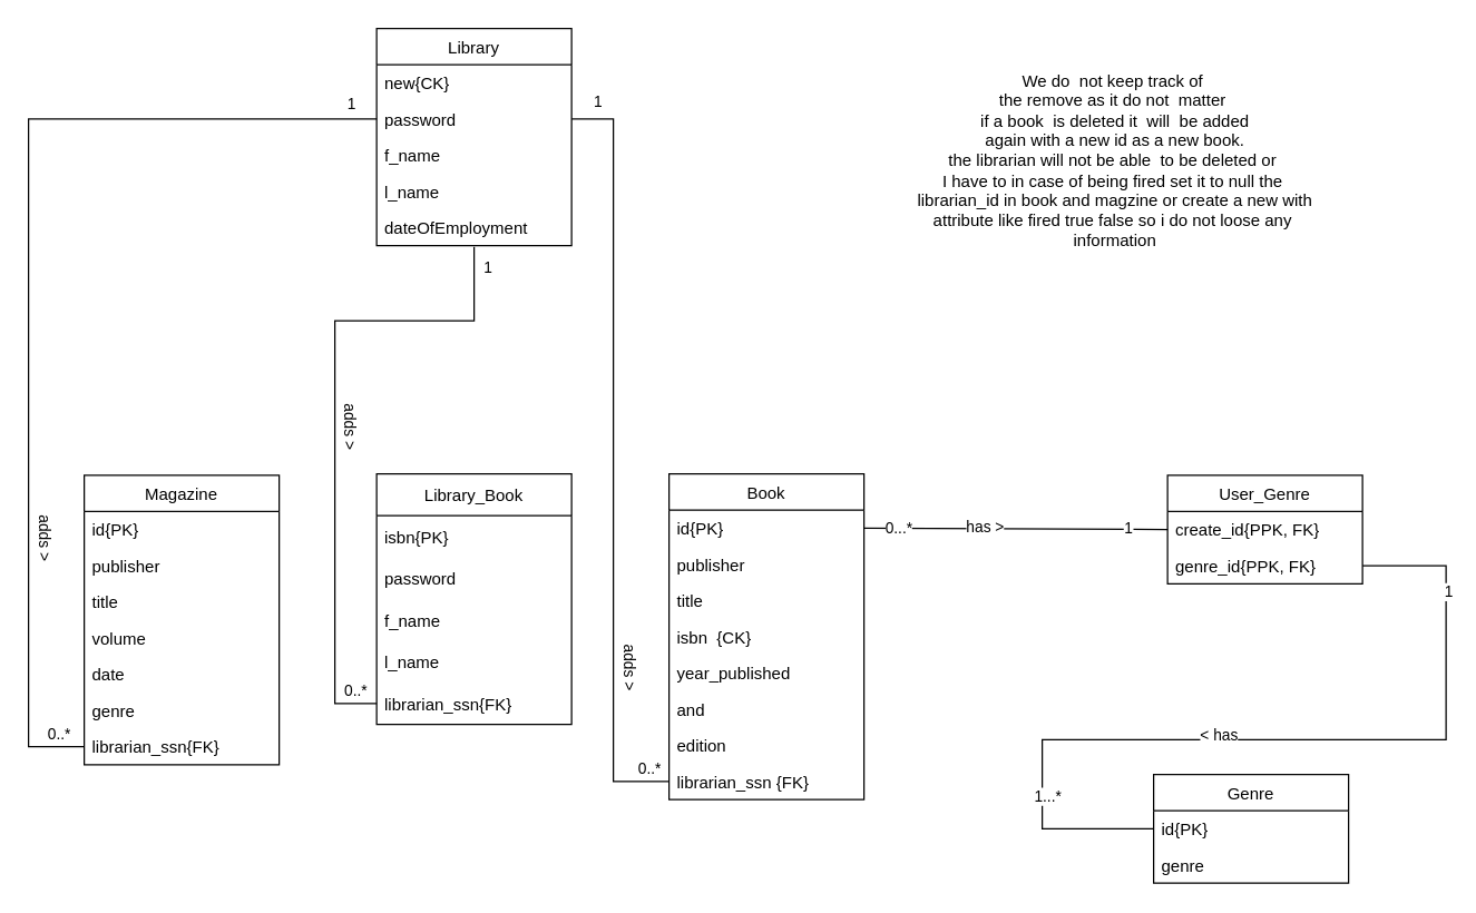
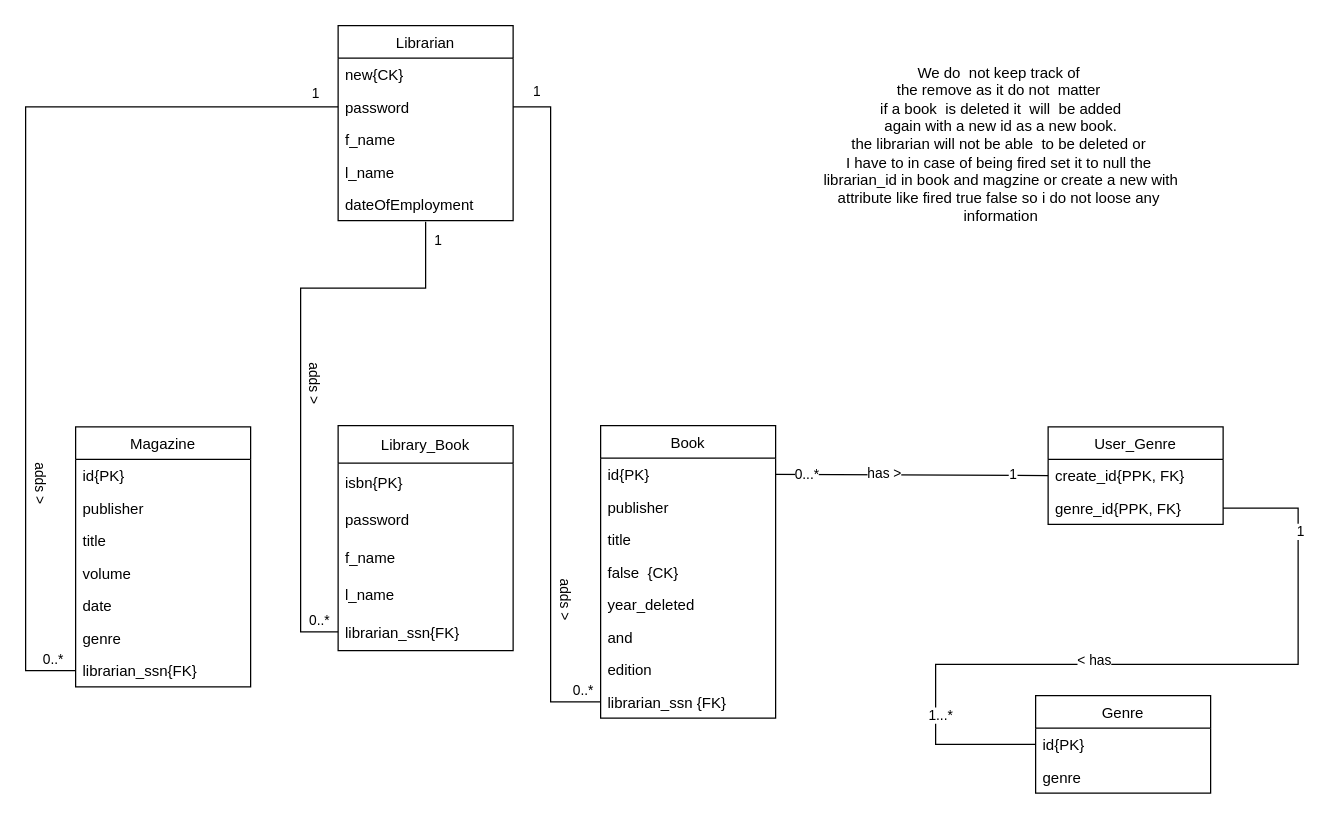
  <mxCell id="0" />
  <mxCell id="1" parent="0" />
- <mxCell id="2" value="Library" style="swimlane;fontStyle=0;childLayout=stackLayout;horizontal=1;startSize=26;fillColor=none;horizontalStack=0;resizeParent=1;resizeParentMax=0;resizeLast=0;collapsible=1;marginBottom=0;" parent="1" vertex="1"><mxGeometry x="270" y="20" width="140" height="156" as="geometry" /></mxCell>
+ <mxCell id="2" value="Librarian" style="swimlane;fontStyle=0;childLayout=stackLayout;horizontal=1;startSize=26;fillColor=none;horizontalStack=0;resizeParent=1;resizeParentMax=0;resizeLast=0;collapsible=1;marginBottom=0;" parent="1" vertex="1"><mxGeometry x="270" y="20" width="140" height="156" as="geometry" /></mxCell>
  <mxCell id="3" value="new{CK}" style="text;strokeColor=none;fillColor=none;align=left;verticalAlign=top;spacingLeft=4;spacingRight=4;overflow=hidden;rotatable=0;points=[[0,0.5],[1,0.5]];portConstraint=eastwest;" parent="2" vertex="1"><mxGeometry y="26" width="140" height="26" as="geometry" /></mxCell>
  <mxCell id="4" value="password" style="text;strokeColor=none;fillColor=none;align=left;verticalAlign=top;spacingLeft=4;spacingRight=4;overflow=hidden;rotatable=0;points=[[0,0.5],[1,0.5]];portConstraint=eastwest;" parent="2" vertex="1"><mxGeometry y="52" width="140" height="26" as="geometry" /></mxCell>
  <mxCell id="5" value="f_name" style="text;strokeColor=none;fillColor=none;align=left;verticalAlign=top;spacingLeft=4;spacingRight=4;overflow=hidden;rotatable=0;points=[[0,0.5],[1,0.5]];portConstraint=eastwest;" parent="2" vertex="1"><mxGeometry y="78" width="140" height="26" as="geometry" /></mxCell>
  <mxCell id="6" value="l_name" style="text;strokeColor=none;fillColor=none;align=left;verticalAlign=top;spacingLeft=4;spacingRight=4;overflow=hidden;rotatable=0;points=[[0,0.5],[1,0.5]];portConstraint=eastwest;" parent="2" vertex="1"><mxGeometry y="104" width="140" height="26" as="geometry" /></mxCell>
  <mxCell id="7" value="dateOfEmployment" style="text;strokeColor=none;fillColor=none;align=left;verticalAlign=top;spacingLeft=4;spacingRight=4;overflow=hidden;rotatable=0;points=[[0,0.5],[1,0.5]];portConstraint=eastwest;" parent="2" vertex="1"><mxGeometry y="130" width="140" height="26" as="geometry" /></mxCell>
  <mxCell id="8" style="edgeStyle=orthogonalEdgeStyle;rounded=0;orthogonalLoop=1;jettySize=auto;html=1;exitX=0;exitY=0.5;exitDx=0;exitDy=0;entryX=0;entryY=0.5;entryDx=0;entryDy=0;endArrow=none;endFill=0;" parent="1" source="19" target="4" edge="1"><mxGeometry relative="1" as="geometry"><Array as="points"><mxPoint x="20" y="536" /><mxPoint x="20" y="85" /></Array></mxGeometry></mxCell>
  <mxCell id="9" value="1" style="edgeLabel;html=1;align=center;verticalAlign=middle;resizable=0;points=[];" parent="8" vertex="1" connectable="0"><mxGeometry x="0.95" y="-1" relative="1" as="geometry"><mxPoint y="-13" as="offset" /></mxGeometry></mxCell>
  <mxCell id="10" value="0..*" style="edgeLabel;html=1;align=center;verticalAlign=middle;resizable=0;points=[];" parent="8" vertex="1" connectable="0"><mxGeometry x="-0.96" y="-1" relative="1" as="geometry"><mxPoint x="-4" y="-9" as="offset" /></mxGeometry></mxCell>
  <mxCell id="11" value="adds &amp;gt;" style="edgeLabel;html=1;align=center;verticalAlign=middle;resizable=0;points=[];rotation=90;" parent="8" vertex="1" connectable="0"><mxGeometry x="-0.379" y="-2" relative="1" as="geometry"><mxPoint x="11" y="39" as="offset" /></mxGeometry></mxCell>
  <mxCell id="12" value="Magazine" style="swimlane;fontStyle=0;childLayout=stackLayout;horizontal=1;startSize=26;fillColor=none;horizontalStack=0;resizeParent=1;resizeParentMax=0;resizeLast=0;collapsible=1;marginBottom=0;" parent="1" vertex="1"><mxGeometry x="60" y="341" width="140" height="208" as="geometry" /></mxCell>
  <mxCell id="13" value="id{PK}" style="text;strokeColor=none;fillColor=none;align=left;verticalAlign=top;spacingLeft=4;spacingRight=4;overflow=hidden;rotatable=0;points=[[0,0.5],[1,0.5]];portConstraint=eastwest;" parent="12" vertex="1"><mxGeometry y="26" width="140" height="26" as="geometry" /></mxCell>
  <mxCell id="14" value="publisher" style="text;strokeColor=none;fillColor=none;align=left;verticalAlign=top;spacingLeft=4;spacingRight=4;overflow=hidden;rotatable=0;points=[[0,0.5],[1,0.5]];portConstraint=eastwest;" parent="12" vertex="1"><mxGeometry y="52" width="140" height="26" as="geometry" /></mxCell>
  <mxCell id="15" value="title" style="text;strokeColor=none;fillColor=none;align=left;verticalAlign=top;spacingLeft=4;spacingRight=4;overflow=hidden;rotatable=0;points=[[0,0.5],[1,0.5]];portConstraint=eastwest;" parent="12" vertex="1"><mxGeometry y="78" width="140" height="26" as="geometry" /></mxCell>
  <mxCell id="16" value="volume" style="text;strokeColor=none;fillColor=none;align=left;verticalAlign=top;spacingLeft=4;spacingRight=4;overflow=hidden;rotatable=0;points=[[0,0.5],[1,0.5]];portConstraint=eastwest;" parent="12" vertex="1"><mxGeometry y="104" width="140" height="26" as="geometry" /></mxCell>
  <mxCell id="17" value="date" style="text;strokeColor=none;fillColor=none;align=left;verticalAlign=top;spacingLeft=4;spacingRight=4;overflow=hidden;rotatable=0;points=[[0,0.5],[1,0.5]];portConstraint=eastwest;" parent="12" vertex="1"><mxGeometry y="130" width="140" height="26" as="geometry" /></mxCell>
  <mxCell id="18" value="genre" style="text;strokeColor=none;fillColor=none;align=left;verticalAlign=top;spacingLeft=4;spacingRight=4;overflow=hidden;rotatable=0;points=[[0,0.5],[1,0.5]];portConstraint=eastwest;" parent="12" vertex="1"><mxGeometry y="156" width="140" height="26" as="geometry" /></mxCell>
  <mxCell id="19" value="librarian_ssn{FK}" style="text;strokeColor=none;fillColor=none;align=left;verticalAlign=top;spacingLeft=4;spacingRight=4;overflow=hidden;rotatable=0;points=[[0,0.5],[1,0.5]];portConstraint=eastwest;" parent="12" vertex="1"><mxGeometry y="182" width="140" height="26" as="geometry" /></mxCell>
  <mxCell id="20" style="edgeStyle=orthogonalEdgeStyle;rounded=0;orthogonalLoop=1;jettySize=auto;html=1;entryX=1;entryY=0.5;entryDx=0;entryDy=0;endArrow=none;endFill=0;exitX=0;exitY=0.5;exitDx=0;exitDy=0;" parent="1" source="32" target="4" edge="1"><mxGeometry relative="1" as="geometry"><Array as="points"><mxPoint x="440" y="561" /><mxPoint x="440" y="85" /></Array></mxGeometry></mxCell>
  <mxCell id="21" value="1" style="edgeLabel;html=1;align=center;verticalAlign=middle;resizable=0;points=[];" parent="20" vertex="1" connectable="0"><mxGeometry x="0.919" y="-1" relative="1" as="geometry"><mxPoint x="-4" y="-12" as="offset" /></mxGeometry></mxCell>
  <mxCell id="22" value="0..*" style="edgeLabel;html=1;align=center;verticalAlign=middle;resizable=0;points=[];" parent="20" vertex="1" connectable="0"><mxGeometry x="-0.919" y="1" relative="1" as="geometry"><mxPoint x="7" y="-11" as="offset" /></mxGeometry></mxCell>
  <mxCell id="23" value="adds &amp;gt;" style="edgeLabel;html=1;align=center;verticalAlign=middle;resizable=0;points=[];rotation=90;" parent="20" vertex="1" connectable="0"><mxGeometry x="-0.549" relative="1" as="geometry"><mxPoint x="13" as="offset" /></mxGeometry></mxCell>
  <mxCell id="24" value="Book" style="swimlane;fontStyle=0;childLayout=stackLayout;horizontal=1;startSize=26;fillColor=none;horizontalStack=0;resizeParent=1;resizeParentMax=0;resizeLast=0;collapsible=1;marginBottom=0;" parent="1" vertex="1"><mxGeometry x="480" y="340" width="140" height="234" as="geometry" /></mxCell>
  <mxCell id="25" value="id{PK}" style="text;strokeColor=none;fillColor=none;align=left;verticalAlign=top;spacingLeft=4;spacingRight=4;overflow=hidden;rotatable=0;points=[[0,0.5],[1,0.5]];portConstraint=eastwest;" parent="24" vertex="1"><mxGeometry y="26" width="140" height="26" as="geometry" /></mxCell>
  <mxCell id="26" value="publisher" style="text;strokeColor=none;fillColor=none;align=left;verticalAlign=top;spacingLeft=4;spacingRight=4;overflow=hidden;rotatable=0;points=[[0,0.5],[1,0.5]];portConstraint=eastwest;" parent="24" vertex="1"><mxGeometry y="52" width="140" height="26" as="geometry" /></mxCell>
  <mxCell id="27" value="title" style="text;strokeColor=none;fillColor=none;align=left;verticalAlign=top;spacingLeft=4;spacingRight=4;overflow=hidden;rotatable=0;points=[[0,0.5],[1,0.5]];portConstraint=eastwest;" parent="24" vertex="1"><mxGeometry y="78" width="140" height="26" as="geometry" /></mxCell>
- <mxCell id="28" value="isbn  {CK}" style="text;strokeColor=none;fillColor=none;align=left;verticalAlign=top;spacingLeft=4;spacingRight=4;overflow=hidden;rotatable=0;points=[[0,0.5],[1,0.5]];portConstraint=eastwest;" parent="24" vertex="1"><mxGeometry y="104" width="140" height="26" as="geometry" /></mxCell>
- <mxCell id="29" value="year_published" style="text;strokeColor=none;fillColor=none;align=left;verticalAlign=top;spacingLeft=4;spacingRight=4;overflow=hidden;rotatable=0;points=[[0,0.5],[1,0.5]];portConstraint=eastwest;" parent="24" vertex="1"><mxGeometry y="130" width="140" height="26" as="geometry" /></mxCell>
+ <mxCell id="28" value="false  {CK}" style="text;strokeColor=none;fillColor=none;align=left;verticalAlign=top;spacingLeft=4;spacingRight=4;overflow=hidden;rotatable=0;points=[[0,0.5],[1,0.5]];portConstraint=eastwest;" parent="24" vertex="1"><mxGeometry y="104" width="140" height="26" as="geometry" /></mxCell>
+ <mxCell id="29" value="year_deleted" style="text;strokeColor=none;fillColor=none;align=left;verticalAlign=top;spacingLeft=4;spacingRight=4;overflow=hidden;rotatable=0;points=[[0,0.5],[1,0.5]];portConstraint=eastwest;" parent="24" vertex="1"><mxGeometry y="130" width="140" height="26" as="geometry" /></mxCell>
  <mxCell id="30" value="and" style="text;strokeColor=none;fillColor=none;align=left;verticalAlign=top;spacingLeft=4;spacingRight=4;overflow=hidden;rotatable=0;points=[[0,0.5],[1,0.5]];portConstraint=eastwest;" parent="24" vertex="1"><mxGeometry y="156" width="140" height="26" as="geometry" /></mxCell>
  <mxCell id="31" value="edition" style="text;strokeColor=none;fillColor=none;align=left;verticalAlign=top;spacingLeft=4;spacingRight=4;overflow=hidden;rotatable=0;points=[[0,0.5],[1,0.5]];portConstraint=eastwest;" parent="24" vertex="1"><mxGeometry y="182" width="140" height="26" as="geometry" /></mxCell>
  <mxCell id="32" value="librarian_ssn {FK}" style="text;strokeColor=none;fillColor=none;align=left;verticalAlign=top;spacingLeft=4;spacingRight=4;overflow=hidden;rotatable=0;points=[[0,0.5],[1,0.5]];portConstraint=eastwest;" parent="24" vertex="1"><mxGeometry y="208" width="140" height="26" as="geometry" /></mxCell>
  <mxCell id="33" value="Genre" style="swimlane;fontStyle=0;childLayout=stackLayout;horizontal=1;startSize=26;fillColor=none;horizontalStack=0;resizeParent=1;resizeParentMax=0;resizeLast=0;collapsible=1;marginBottom=0;" parent="1" vertex="1"><mxGeometry x="828" y="556" width="140" height="78" as="geometry" /></mxCell>
  <mxCell id="34" value="id{PK}" style="text;strokeColor=none;fillColor=none;align=left;verticalAlign=top;spacingLeft=4;spacingRight=4;overflow=hidden;rotatable=0;points=[[0,0.5],[1,0.5]];portConstraint=eastwest;" parent="33" vertex="1"><mxGeometry y="26" width="140" height="26" as="geometry" /></mxCell>
  <mxCell id="35" value="genre" style="text;strokeColor=none;fillColor=none;align=left;verticalAlign=top;spacingLeft=4;spacingRight=4;overflow=hidden;rotatable=0;points=[[0,0.5],[1,0.5]];portConstraint=eastwest;" parent="33" vertex="1"><mxGeometry y="52" width="140" height="26" as="geometry" /></mxCell>
  <mxCell id="36" value="We do&amp;nbsp; not keep track of&amp;nbsp;&lt;br&gt;the remove as it do not&amp;nbsp; matter&amp;nbsp;&lt;br&gt;if a book&amp;nbsp; is deleted it&amp;nbsp; will&amp;nbsp; be added&lt;br&gt;again with a new id as a new book.&lt;br&gt;the librarian will not be able&amp;nbsp; to be deleted or&amp;nbsp;&lt;br&gt;I have to in case of being fired set it to null the&amp;nbsp;&lt;br&gt;librarian_id in book and magzine or create a new with&lt;br&gt;attribute like fired true false so i do not loose any&amp;nbsp;&lt;br&gt;information" style="text;html=1;align=center;verticalAlign=middle;resizable=0;points=[];autosize=1;strokeColor=none;fillColor=none;" parent="1" vertex="1"><mxGeometry x="650" y="50" width="300" height="130" as="geometry" /></mxCell>
  <mxCell id="37" value="User_Genre" style="swimlane;fontStyle=0;childLayout=stackLayout;horizontal=1;startSize=26;fillColor=none;horizontalStack=0;resizeParent=1;resizeParentMax=0;resizeLast=0;collapsible=1;marginBottom=0;" parent="1" vertex="1"><mxGeometry x="838" y="341" width="140" height="78" as="geometry" /></mxCell>
  <mxCell id="38" value="create_id{PPK, FK}" style="text;strokeColor=none;fillColor=none;align=left;verticalAlign=top;spacingLeft=4;spacingRight=4;overflow=hidden;rotatable=0;points=[[0,0.5],[1,0.5]];portConstraint=eastwest;" parent="37" vertex="1"><mxGeometry y="26" width="140" height="26" as="geometry" /></mxCell>
  <mxCell id="39" value="genre_id{PPK, FK}" style="text;strokeColor=none;fillColor=none;align=left;verticalAlign=top;spacingLeft=4;spacingRight=4;overflow=hidden;rotatable=0;points=[[0,0.5],[1,0.5]];portConstraint=eastwest;" parent="37" vertex="1"><mxGeometry y="52" width="140" height="26" as="geometry" /></mxCell>
  <mxCell id="40" value="" style="endArrow=none;html=1;rounded=0;entryX=0;entryY=0.5;entryDx=0;entryDy=0;exitX=1;exitY=0.5;exitDx=0;exitDy=0;" parent="1" source="25" target="38" edge="1"><mxGeometry width="50" height="50" relative="1" as="geometry"><mxPoint x="728" y="350" as="sourcePoint" /><mxPoint x="778" y="300" as="targetPoint" /></mxGeometry></mxCell>
  <mxCell id="41" value="0...*" style="edgeLabel;html=1;align=center;verticalAlign=middle;resizable=0;points=[];" parent="40" vertex="1" connectable="0"><mxGeometry x="-0.771" y="1" relative="1" as="geometry"><mxPoint x="-1" as="offset" /></mxGeometry></mxCell>
  <mxCell id="42" value="1" style="edgeLabel;html=1;align=center;verticalAlign=middle;resizable=0;points=[];" parent="40" vertex="1" connectable="0"><mxGeometry x="0.726" y="1" relative="1" as="geometry"><mxPoint x="1" as="offset" /></mxGeometry></mxCell>
  <mxCell id="43" value="has &amp;gt;" style="edgeLabel;html=1;align=center;verticalAlign=middle;resizable=0;points=[];" parent="40" vertex="1" connectable="0"><mxGeometry x="-0.212" y="2" relative="1" as="geometry"><mxPoint as="offset" /></mxGeometry></mxCell>
  <mxCell id="44" value="" style="endArrow=none;html=1;rounded=0;entryX=0;entryY=0.5;entryDx=0;entryDy=0;exitX=1;exitY=0.5;exitDx=0;exitDy=0;" parent="1" source="39" target="34" edge="1"><mxGeometry width="50" height="50" relative="1" as="geometry"><mxPoint x="868" y="431" as="sourcePoint" /><mxPoint x="918" y="381" as="targetPoint" /><Array as="points"><mxPoint x="1038" y="406" /><mxPoint x="1038" y="531" /><mxPoint x="748" y="531" /><mxPoint x="748" y="595" /></Array></mxGeometry></mxCell>
  <mxCell id="45" value="1...*" style="edgeLabel;html=1;align=center;verticalAlign=middle;resizable=0;points=[];" parent="44" vertex="1" connectable="0"><mxGeometry x="0.665" y="3" relative="1" as="geometry"><mxPoint as="offset" /></mxGeometry></mxCell>
  <mxCell id="46" value="1" style="edgeLabel;html=1;align=center;verticalAlign=middle;resizable=0;points=[];" parent="44" vertex="1" connectable="0"><mxGeometry x="-0.749" y="1" relative="1" as="geometry"><mxPoint as="offset" /></mxGeometry></mxCell>
  <mxCell id="47" value="&amp;lt; has" style="edgeLabel;html=1;align=center;verticalAlign=middle;resizable=0;points=[];" parent="44" vertex="1" connectable="0"><mxGeometry x="0.128" y="-4" relative="1" as="geometry"><mxPoint as="offset" /></mxGeometry></mxCell>
  <mxCell id="48" style="edgeStyle=orthogonalEdgeStyle;rounded=0;orthogonalLoop=1;jettySize=auto;html=1;exitX=0;exitY=0.5;exitDx=0;exitDy=0;entryX=0.5;entryY=1.038;entryDx=0;entryDy=0;entryPerimeter=0;endArrow=none;endFill=0;" parent="1" source="57" target="7" edge="1"><mxGeometry relative="1" as="geometry"><Array as="points"><mxPoint x="240" y="505" /><mxPoint x="240" y="230" /><mxPoint x="340" y="230" /></Array></mxGeometry></mxCell>
  <mxCell id="49" value="adds &amp;gt;" style="edgeLabel;html=1;align=center;verticalAlign=middle;resizable=0;points=[];rotation=90;" parent="48" vertex="1" connectable="0"><mxGeometry x="0.006" y="-1" relative="1" as="geometry"><mxPoint x="11" as="offset" /></mxGeometry></mxCell>
  <mxCell id="50" value="1" style="edgeLabel;html=1;align=center;verticalAlign=middle;resizable=0;points=[];" parent="48" vertex="1" connectable="0"><mxGeometry x="0.816" y="-2" relative="1" as="geometry"><mxPoint x="7" y="-28" as="offset" /></mxGeometry></mxCell>
  <mxCell id="51" value="0..*" style="edgeLabel;html=1;align=center;verticalAlign=middle;resizable=0;points=[];" parent="48" vertex="1" connectable="0"><mxGeometry x="-0.853" y="-1" relative="1" as="geometry"><mxPoint x="13" y="-6" as="offset" /></mxGeometry></mxCell>
  <mxCell id="52" value="Library_Book" style="swimlane;fontStyle=0;childLayout=stackLayout;horizontal=1;startSize=30;horizontalStack=0;resizeParent=1;resizeParentMax=0;resizeLast=0;collapsible=1;marginBottom=0;" parent="1" vertex="1"><mxGeometry x="270" y="340" width="140" height="180" as="geometry" /></mxCell>
  <mxCell id="53" value="isbn{PK}" style="text;strokeColor=none;fillColor=none;align=left;verticalAlign=middle;spacingLeft=4;spacingRight=4;overflow=hidden;points=[[0,0.5],[1,0.5]];portConstraint=eastwest;rotatable=0;" parent="52" vertex="1"><mxGeometry y="30" width="140" height="30" as="geometry" /></mxCell>
  <mxCell id="54" value="password" style="text;strokeColor=none;fillColor=none;align=left;verticalAlign=middle;spacingLeft=4;spacingRight=4;overflow=hidden;points=[[0,0.5],[1,0.5]];portConstraint=eastwest;rotatable=0;" parent="52" vertex="1"><mxGeometry y="60" width="140" height="30" as="geometry" /></mxCell>
  <mxCell id="55" value="f_name" style="text;strokeColor=none;fillColor=none;align=left;verticalAlign=middle;spacingLeft=4;spacingRight=4;overflow=hidden;points=[[0,0.5],[1,0.5]];portConstraint=eastwest;rotatable=0;" parent="52" vertex="1"><mxGeometry y="90" width="140" height="30" as="geometry" /></mxCell>
  <mxCell id="56" value="l_name" style="text;strokeColor=none;fillColor=none;align=left;verticalAlign=middle;spacingLeft=4;spacingRight=4;overflow=hidden;points=[[0,0.5],[1,0.5]];portConstraint=eastwest;rotatable=0;" parent="52" vertex="1"><mxGeometry y="120" width="140" height="30" as="geometry" /></mxCell>
  <mxCell id="57" value="librarian_ssn{FK}" style="text;strokeColor=none;fillColor=none;align=left;verticalAlign=middle;spacingLeft=4;spacingRight=4;overflow=hidden;points=[[0,0.5],[1,0.5]];portConstraint=eastwest;rotatable=0;" parent="52" vertex="1"><mxGeometry y="150" width="140" height="30" as="geometry" /></mxCell>
